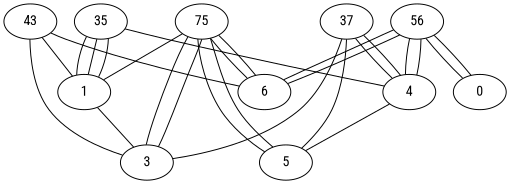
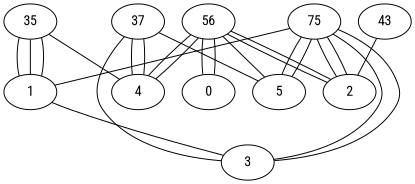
  graph {
    fontname="Roboto Condensed"
    node [fontname="Roboto Condensed"]
    edge [fontname="Roboto Condensed"]
    n1 [label=75]
    1
-   2 [label=6]
+   2
    3
    5
    n6 [label=37]
    4
    n8 [label=35]
    n9 [label=56]
    0
    n11 [label=43]
    n1 -- 1
    n1 -- 2
    n1 -- 2
    n1 -- 3
    n1 -- 3
    n1 -- 5
    n1 -- 5
    1 -- 3
    n6 -- 3
    n6 -- 5
    n6 -- 4
    n6 -- 4
    n8 -- 1
    n8 -- 1
    n8 -- 1
    n8 -- 4
    n9 -- 2
    n9 -- 2
-   4 -- 5
+   n9 -- 5
    n9 -- 4
    n9 -- 4
    n9 -- 0
    n9 -- 0
-   n11 -- 1
    n11 -- 2
-   n11 -- 3
  }
